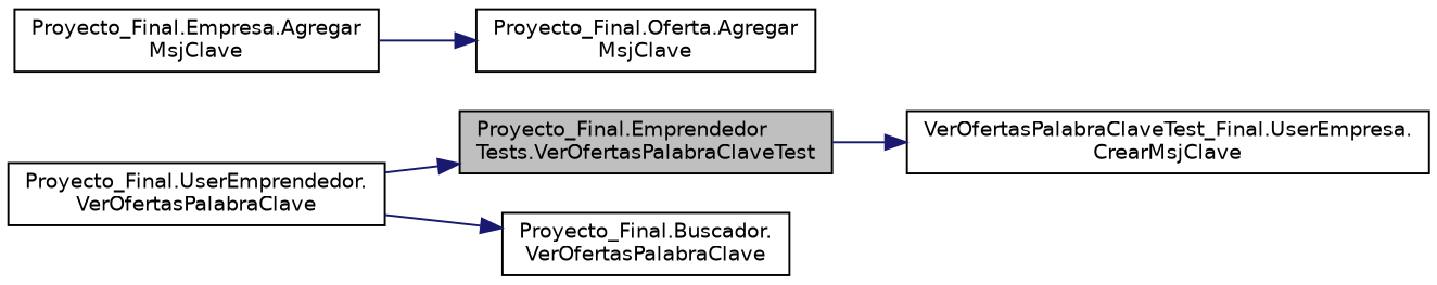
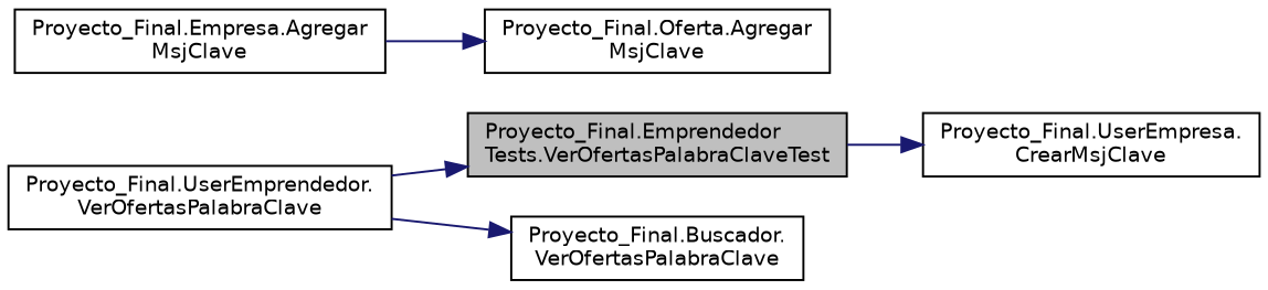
  digraph {
    rankdir=LR
    node [color=black fillcolor=white fontname=Helvetica fontsize=10 shape=record style=filled]
    edge [color=midnightblue fontname=Helvetica fontsize=10 labelfontname=Helvetica labelfontsize=10 style=solid]
    n1 [fillcolor=grey75 fontcolor=black height=0.2 label="Proyecto_Final.Emprendedor\lTests.VerOfertasPalabraClaveTest" width=0.4]
-   n2 [height=0.2 label="VerOfertasPalabraClaveTest_Final.UserEmpresa.\lCrearMsjClave" width=0.4]
+   n2 [height=0.2 label="Proyecto_Final.UserEmpresa.\lCrearMsjClave" width=0.4]
    n3 [height=0.2 label="Proyecto_Final.UserEmprendedor.\lVerOfertasPalabraClave" width=0.4]
    n4 [height=0.2 label="Proyecto_Final.Buscador.\lVerOfertasPalabraClave" width=0.4]
    n5 [height=0.2 label="Proyecto_Final.Empresa.Agregar\lMsjClave" width=0.4]
    n6 [height=0.2 label="Proyecto_Final.Oferta.Agregar\lMsjClave" width=0.4]
    n1 -> n2
    n3 -> n1
    n3 -> n4
    n5 -> n6
  }
